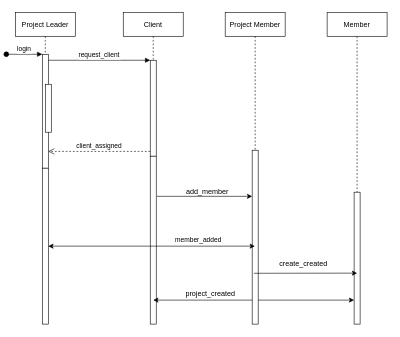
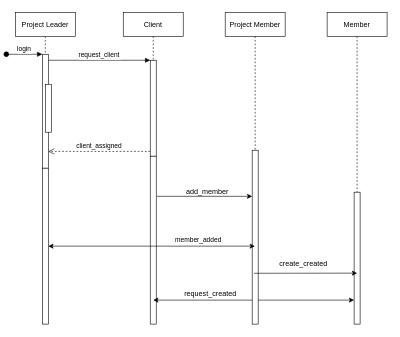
  <mxCell id="0" />
  <mxCell id="1" parent="0" />
  <mxCell id="2" value="Project Leader" style="shape=umlLifeline;perimeter=lifelinePerimeter;container=1;collapsible=0;recursiveResize=0;rounded=0;shadow=0;strokeWidth=1;" parent="1" vertex="1"><mxGeometry x="20" y="20" width="100" height="300" as="geometry" /></mxCell>
  <mxCell id="3" value="" style="points=[];perimeter=orthogonalPerimeter;rounded=0;shadow=0;strokeWidth=1;" parent="2" vertex="1"><mxGeometry x="45" y="70" width="10" height="190" as="geometry" /></mxCell>
  <mxCell id="4" value="login" style="verticalAlign=bottom;startArrow=oval;endArrow=block;startSize=8;shadow=0;strokeWidth=1;" parent="2" target="3" edge="1"><mxGeometry relative="1" as="geometry"><mxPoint x="-15" y="70" as="sourcePoint" /></mxGeometry></mxCell>
  <mxCell id="5" value="" style="points=[];perimeter=orthogonalPerimeter;rounded=0;shadow=0;strokeWidth=1;" parent="2" vertex="1"><mxGeometry x="50" y="120" width="10" height="80" as="geometry" /></mxCell>
  <mxCell id="6" value="Client" style="shape=umlLifeline;perimeter=lifelinePerimeter;container=1;collapsible=0;recursiveResize=0;rounded=0;shadow=0;strokeWidth=1;" parent="1" vertex="1"><mxGeometry x="200" y="20" width="100" height="520" as="geometry" /></mxCell>
  <mxCell id="7" value="" style="points=[];perimeter=orthogonalPerimeter;rounded=0;shadow=0;strokeWidth=1;" parent="6" vertex="1"><mxGeometry x="45" y="80" width="10" height="160" as="geometry" /></mxCell>
  <mxCell id="8" value="" style="points=[];perimeter=orthogonalPerimeter;rounded=0;shadow=0;strokeWidth=1;" vertex="1" parent="6"><mxGeometry x="45" y="240" width="10" height="280" as="geometry" /></mxCell>
  <mxCell id="9" value="" style="endArrow=classic;startArrow=classic;html=1;rounded=0;" edge="1" parent="6" target="15"><mxGeometry width="50" height="50" relative="1" as="geometry"><mxPoint x="50" y="480" as="sourcePoint" /><mxPoint x="95" y="430" as="targetPoint" /></mxGeometry></mxCell>
  <mxCell id="10" value="client_assigned" style="verticalAlign=bottom;endArrow=open;dashed=1;endSize=8;exitX=0;exitY=0.95;shadow=0;strokeWidth=1;" parent="1" source="7" target="3" edge="1"><mxGeometry relative="1" as="geometry"><mxPoint x="175" y="176" as="targetPoint" /></mxGeometry></mxCell>
  <mxCell id="11" value="request_client" style="verticalAlign=bottom;endArrow=block;entryX=0;entryY=0;shadow=0;strokeWidth=1;" parent="1" source="3" target="7" edge="1"><mxGeometry relative="1" as="geometry"><mxPoint x="175" y="100" as="sourcePoint" /><mxPoint as="offset" /></mxGeometry></mxCell>
  <mxCell id="12" value="Project Member" style="shape=umlLifeline;perimeter=lifelinePerimeter;container=1;collapsible=0;recursiveResize=0;rounded=0;shadow=0;strokeWidth=1;" vertex="1" parent="1"><mxGeometry x="370" y="20" width="100" height="520" as="geometry" /></mxCell>
  <mxCell id="13" value="" style="points=[];perimeter=orthogonalPerimeter;rounded=0;shadow=0;strokeWidth=1;" vertex="1" parent="12"><mxGeometry x="45" y="230" width="10" height="290" as="geometry" /></mxCell>
  <mxCell id="14" value="Member" style="shape=umlLifeline;perimeter=lifelinePerimeter;container=1;collapsible=0;recursiveResize=0;rounded=0;shadow=0;strokeWidth=1;" vertex="1" parent="1"><mxGeometry x="540" y="20" width="100" height="300" as="geometry" /></mxCell>
  <mxCell id="15" value="" style="points=[];perimeter=orthogonalPerimeter;rounded=0;shadow=0;strokeWidth=1;" vertex="1" parent="1"><mxGeometry x="585" y="320" width="10" height="220" as="geometry" /></mxCell>
  <mxCell id="16" value="" style="points=[];perimeter=orthogonalPerimeter;rounded=0;shadow=0;strokeWidth=1;" vertex="1" parent="1"><mxGeometry x="65" y="280" width="10" height="260" as="geometry" /></mxCell>
  <mxCell id="17" value="" style="endArrow=classic;html=1;rounded=0;exitX=1.1;exitY=0.239;exitDx=0;exitDy=0;exitPerimeter=0;" edge="1" parent="1" source="8" target="13"><mxGeometry width="50" height="50" relative="1" as="geometry"><mxPoint x="300" y="270" as="sourcePoint" /><mxPoint x="350" y="220" as="targetPoint" /></mxGeometry></mxCell>
  <mxCell id="18" value="add_member" style="text;html=1;align=center;verticalAlign=middle;resizable=0;points=[];autosize=1;strokeColor=none;fillColor=none;" vertex="1" parent="1"><mxGeometry x="300" y="310" width="80" height="20" as="geometry" /></mxCell>
  <mxCell id="19" value="" style="endArrow=classic;startArrow=classic;html=1;rounded=0;" edge="1" parent="1" source="16" target="12"><mxGeometry width="50" height="50" relative="1" as="geometry"><mxPoint x="300" y="370" as="sourcePoint" /><mxPoint x="350" y="320" as="targetPoint" /></mxGeometry></mxCell>
  <mxCell id="20" value="member_added" style="edgeLabel;html=1;align=center;verticalAlign=middle;resizable=0;points=[];" vertex="1" connectable="0" parent="19"><mxGeometry x="0.439" y="1" relative="1" as="geometry"><mxPoint x="1" y="-10" as="offset" /></mxGeometry></mxCell>
  <mxCell id="21" value="" style="endArrow=classic;html=1;rounded=0;exitX=0.48;exitY=0.837;exitDx=0;exitDy=0;exitPerimeter=0;" edge="1" parent="1" source="12"><mxGeometry width="50" height="50" relative="1" as="geometry"><mxPoint x="300" y="470" as="sourcePoint" /><mxPoint x="590" y="455" as="targetPoint" /></mxGeometry></mxCell>
  <mxCell id="22" value="create_created" style="text;html=1;align=center;verticalAlign=middle;resizable=0;points=[];autosize=1;strokeColor=none;fillColor=none;" vertex="1" parent="1"><mxGeometry x="460" y="430" width="80" height="20" as="geometry" /></mxCell>
- <mxCell id="23" value="project_created" style="text;html=1;align=center;verticalAlign=middle;resizable=0;points=[];autosize=1;strokeColor=none;fillColor=none;" vertex="1" parent="1"><mxGeometry x="300" y="480" width="90" height="20" as="geometry" /></mxCell>
+ <mxCell id="23" value="request_created" style="text;html=1;align=center;verticalAlign=middle;resizable=0;points=[];autosize=1;strokeColor=none;fillColor=none;" vertex="1" parent="1"><mxGeometry x="300" y="480" width="90" height="20" as="geometry" /></mxCell>
